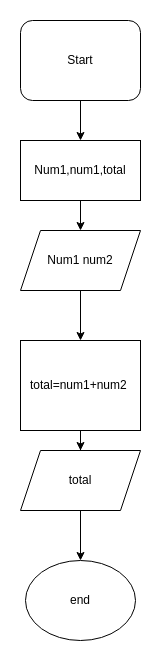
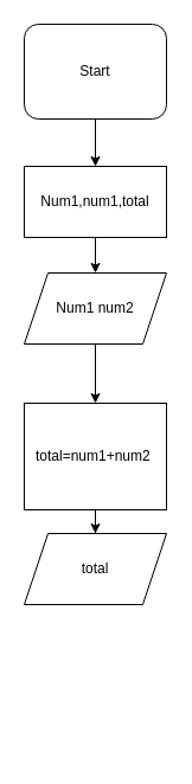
  <mxCell id="0" />
  <mxCell id="1" parent="0" />
  <mxCell id="2" value="" style="edgeStyle=orthogonalEdgeStyle;rounded=0;orthogonalLoop=1;jettySize=auto;html=1;" edge="1" parent="1" source="3" target="5"><mxGeometry relative="1" as="geometry" /></mxCell>
  <mxCell id="3" value="&lt;font style=&quot;vertical-align: inherit;&quot;&gt;&lt;font style=&quot;vertical-align: inherit;&quot;&gt;Start&lt;/font&gt;&lt;/font&gt;" style="whiteSpace=wrap;html=1;rounded=1;" vertex="1" parent="1"><mxGeometry x="20" y="20" width="120" height="80" as="geometry" /></mxCell>
  <mxCell id="4" value="" style="edgeStyle=orthogonalEdgeStyle;rounded=0;orthogonalLoop=1;jettySize=auto;html=1;" edge="1" parent="1" source="5" target="7"><mxGeometry relative="1" as="geometry" /></mxCell>
  <mxCell id="5" value="&lt;font style=&quot;vertical-align: inherit;&quot;&gt;&lt;font style=&quot;vertical-align: inherit;&quot;&gt;Num1,num1,total&lt;/font&gt;&lt;/font&gt;" style="whiteSpace=wrap;html=1;" vertex="1" parent="1"><mxGeometry x="20" y="140" width="120" height="60" as="geometry" /></mxCell>
  <mxCell id="6" value="" style="edgeStyle=orthogonalEdgeStyle;rounded=0;orthogonalLoop=1;jettySize=auto;html=1;" edge="1" parent="1" source="7" target="9"><mxGeometry relative="1" as="geometry" /></mxCell>
  <mxCell id="7" value="&lt;font style=&quot;vertical-align: inherit;&quot;&gt;&lt;font style=&quot;vertical-align: inherit;&quot;&gt;Num1 num2&lt;/font&gt;&lt;/font&gt;" style="shape=parallelogram;perimeter=parallelogramPerimeter;whiteSpace=wrap;html=1;fixedSize=1;" vertex="1" parent="1"><mxGeometry x="20" y="230" width="120" height="60" as="geometry" /></mxCell>
  <mxCell id="8" value="" style="edgeStyle=orthogonalEdgeStyle;rounded=0;orthogonalLoop=1;jettySize=auto;html=1;" edge="1" parent="1" source="9" target="11"><mxGeometry relative="1" as="geometry" /></mxCell>
  <mxCell id="9" value="&lt;font style=&quot;vertical-align: inherit;&quot;&gt;&lt;font style=&quot;vertical-align: inherit;&quot;&gt;total=num1+num2&amp;nbsp;&lt;/font&gt;&lt;/font&gt;" style="whiteSpace=wrap;html=1;" vertex="1" parent="1"><mxGeometry x="20" y="340" width="120" height="90" as="geometry" /></mxCell>
- <mxCell id="10" value="" style="edgeStyle=orthogonalEdgeStyle;rounded=0;orthogonalLoop=1;jettySize=auto;html=1;" edge="1" parent="1" source="11" target="12"><mxGeometry relative="1" as="geometry" /></mxCell>
  <mxCell id="11" value="&lt;font style=&quot;vertical-align: inherit;&quot;&gt;&lt;font style=&quot;vertical-align: inherit;&quot;&gt;total&lt;/font&gt;&lt;/font&gt;" style="shape=parallelogram;perimeter=parallelogramPerimeter;whiteSpace=wrap;html=1;fixedSize=1;" vertex="1" parent="1"><mxGeometry x="20" y="450" width="120" height="60" as="geometry" /></mxCell>
- <mxCell id="12" value="&lt;font style=&quot;vertical-align: inherit;&quot;&gt;&lt;font style=&quot;vertical-align: inherit;&quot;&gt;end&lt;/font&gt;&lt;/font&gt;" style="ellipse;whiteSpace=wrap;html=1;" vertex="1" parent="1"><mxGeometry x="25" y="560" width="110" height="80" as="geometry" /></mxCell>
